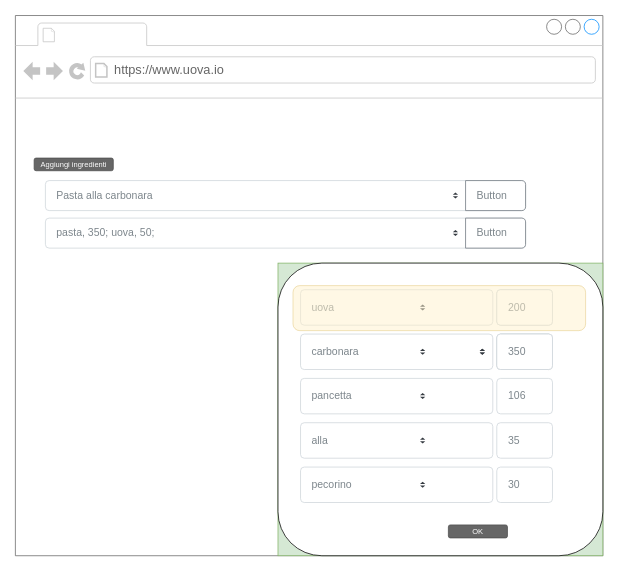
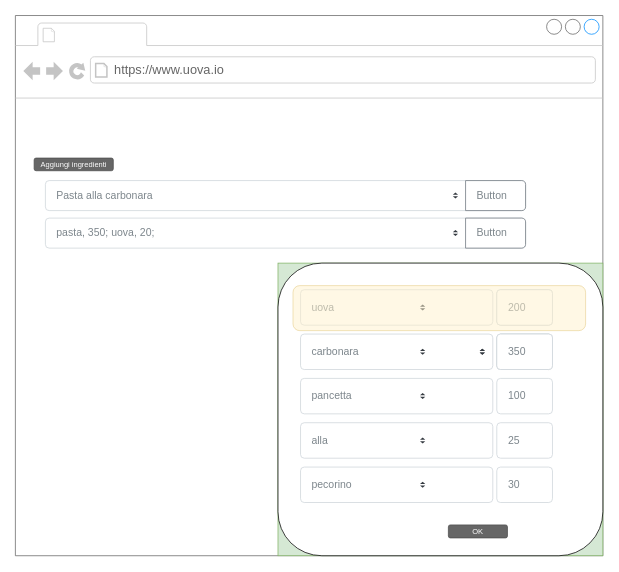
  <mxCell id="0" />
  <mxCell id="1" parent="0" />
  <mxCell id="2" value="" style="strokeWidth=1;shadow=0;dashed=0;align=center;html=1;shape=mxgraph.mockup.containers.browserWindow;rSize=0;strokeColor=#666666;strokeColor2=#008cff;strokeColor3=#c4c4c4;mainText=,;recursiveResize=0;" vertex="1" parent="1"><mxGeometry x="20" y="20" width="783" height="720" as="geometry" /></mxCell>
  <mxCell id="3" value="https://www.uova.io" style="strokeWidth=1;shadow=0;dashed=0;align=center;html=1;shape=mxgraph.mockup.containers.anchor;rSize=0;fontSize=17;fontColor=#666666;align=left;" vertex="1" parent="2"><mxGeometry x="130" y="60" width="250" height="26" as="geometry" /></mxCell>
  <mxCell id="4" value="Pasta alla carbonara" style="html=1;shadow=0;dashed=0;shape=mxgraph.bootstrap.rrect;rSize=5;strokeColor=#CED4DA;html=1;whiteSpace=wrap;fillColor=#FFFFFF;fontColor=#7D868C;align=left;spacing=15;fontSize=14;" vertex="1" parent="2"><mxGeometry x="40" y="220" width="640" height="40" as="geometry" /></mxCell>
  <mxCell id="5" value="" style="shape=triangle;direction=south;fillColor=#343A40;strokeColor=none;perimeter=none;" vertex="1" parent="4"><mxGeometry x="1" y="0.5" width="7" height="3" relative="1" as="geometry"><mxPoint x="-97" y="1" as="offset" /></mxGeometry></mxCell>
  <mxCell id="6" value="" style="shape=triangle;direction=north;fillColor=#343A40;strokeColor=none;perimeter=none;" vertex="1" parent="4"><mxGeometry x="1" y="0.5" width="7" height="3" relative="1" as="geometry"><mxPoint x="-97" y="-4" as="offset" /></mxGeometry></mxCell>
  <mxCell id="7" value="Button" style="html=1;shadow=0;dashed=0;shape=mxgraph.bootstrap.rightButton;strokeColor=#6C757D;gradientColor=inherit;fontColor=inherit;fillColor=#ffffff;rSize=5;perimeter=none;whiteSpace=wrap;resizeHeight=1;fontSize=14;align=left;spacing=15;" vertex="1" parent="4"><mxGeometry x="1" width="80" height="40" relative="1" as="geometry"><mxPoint x="-80" as="offset" /></mxGeometry></mxCell>
- <mxCell id="8" value="pasta, 350; uova, 50;" style="html=1;shadow=0;dashed=0;shape=mxgraph.bootstrap.rrect;rSize=5;strokeColor=#CED4DA;html=1;whiteSpace=wrap;fillColor=#FFFFFF;fontColor=#7D868C;align=left;spacing=15;fontSize=14;" vertex="1" parent="2"><mxGeometry x="40" y="270" width="640" height="40" as="geometry" /></mxCell>
+ <mxCell id="8" value="pasta, 350; uova, 20;" style="html=1;shadow=0;dashed=0;shape=mxgraph.bootstrap.rrect;rSize=5;strokeColor=#CED4DA;html=1;whiteSpace=wrap;fillColor=#FFFFFF;fontColor=#7D868C;align=left;spacing=15;fontSize=14;" vertex="1" parent="2"><mxGeometry x="40" y="270" width="640" height="40" as="geometry" /></mxCell>
  <mxCell id="9" value="" style="shape=triangle;direction=south;fillColor=#343A40;strokeColor=none;perimeter=none;" vertex="1" parent="8"><mxGeometry x="1" y="0.5" width="7" height="3" relative="1" as="geometry"><mxPoint x="-97" y="1" as="offset" /></mxGeometry></mxCell>
  <mxCell id="10" value="" style="shape=triangle;direction=north;fillColor=#343A40;strokeColor=none;perimeter=none;" vertex="1" parent="8"><mxGeometry x="1" y="0.5" width="7" height="3" relative="1" as="geometry"><mxPoint x="-97" y="-4" as="offset" /></mxGeometry></mxCell>
  <mxCell id="11" value="Button" style="html=1;shadow=0;dashed=0;shape=mxgraph.bootstrap.rightButton;strokeColor=#6C757D;gradientColor=inherit;fontColor=inherit;fillColor=#ffffff;rSize=5;perimeter=none;whiteSpace=wrap;resizeHeight=1;fontSize=14;align=left;spacing=15;" vertex="1" parent="8"><mxGeometry x="1" width="80" height="40" relative="1" as="geometry"><mxPoint x="-80" as="offset" /></mxGeometry></mxCell>
  <mxCell id="12" value="Aggiungi ingredienti" style="rounded=1;html=1;shadow=0;dashed=0;whiteSpace=wrap;fontSize=10;fillColor=#666666;align=center;strokeColor=#4D4D4D;fontColor=#ffffff;" vertex="1" parent="2"><mxGeometry x="25" y="190" width="105.5" height="16.88" as="geometry" /></mxCell>
  <mxCell id="13" value="" style="group;fillColor=#d5e8d4;strokeColor=#82b366;" vertex="1" connectable="0" parent="2"><mxGeometry x="350" y="330" width="433" height="390" as="geometry" /></mxCell>
  <mxCell id="14" value="" style="rounded=1;whiteSpace=wrap;html=1;" vertex="1" parent="13"><mxGeometry width="433" height="390.0" as="geometry" /></mxCell>
  <mxCell id="15" value="uova" style="html=1;shadow=0;dashed=0;shape=mxgraph.bootstrap.rrect;rSize=5;strokeColor=#CED4DA;html=1;whiteSpace=wrap;fillColor=#FFFFFF;fontColor=#7D868C;align=left;spacing=15;fontSize=14;" vertex="1" parent="13"><mxGeometry x="30.045" y="35.455" width="256.265" height="47.273" as="geometry" /></mxCell>
  <mxCell id="16" value="" style="shape=triangle;direction=south;fillColor=#343A40;strokeColor=none;perimeter=none;" vertex="1" parent="15"><mxGeometry x="1" y="0.5" width="7" height="3" relative="1" as="geometry"><mxPoint x="-97" y="1" as="offset" /></mxGeometry></mxCell>
  <mxCell id="17" value="" style="shape=triangle;direction=north;fillColor=#343A40;strokeColor=none;perimeter=none;" vertex="1" parent="15"><mxGeometry x="1" y="0.5" width="7" height="3" relative="1" as="geometry"><mxPoint x="-97" y="-4" as="offset" /></mxGeometry></mxCell>
  <mxCell id="18" value="200" style="html=1;shadow=0;dashed=0;shape=mxgraph.bootstrap.rrect;rSize=5;strokeColor=#CED4DA;html=1;whiteSpace=wrap;fillColor=#FFFFFF;fontColor=#7D868C;align=left;spacing=15;fontSize=14;" vertex="1" parent="13"><mxGeometry x="291.612" y="35.455" width="74.229" height="47.273" as="geometry" /></mxCell>
  <mxCell id="19" value="350" style="html=1;shadow=0;dashed=0;shape=mxgraph.bootstrap.rrect;rSize=5;strokeColor=#CED4DA;html=1;whiteSpace=wrap;fillColor=#FFFFFF;fontColor=#7D868C;align=left;spacing=15;fontSize=14;" vertex="1" parent="13"><mxGeometry x="291.612" y="94.545" width="74.229" height="47.273" as="geometry" /></mxCell>
  <mxCell id="20" value="" style="shape=triangle;direction=south;fillColor=#343A40;strokeColor=none;perimeter=none;" vertex="1" parent="19"><mxGeometry x="1" y="0.5" width="7" height="3" relative="1" as="geometry"><mxPoint x="-97" y="1" as="offset" /></mxGeometry></mxCell>
  <mxCell id="21" value="" style="shape=triangle;direction=north;fillColor=#343A40;strokeColor=none;perimeter=none;" vertex="1" parent="19"><mxGeometry x="1" y="0.5" width="7" height="3" relative="1" as="geometry"><mxPoint x="-97" y="-4" as="offset" /></mxGeometry></mxCell>
  <mxCell id="22" value="carbonara" style="html=1;shadow=0;dashed=0;shape=mxgraph.bootstrap.rrect;rSize=5;strokeColor=#CED4DA;html=1;whiteSpace=wrap;fillColor=#FFFFFF;fontColor=#7D868C;align=left;spacing=15;fontSize=14;" vertex="1" parent="13"><mxGeometry x="30.045" y="94.545" width="256.265" height="47.273" as="geometry" /></mxCell>
  <mxCell id="23" value="" style="shape=triangle;direction=south;fillColor=#343A40;strokeColor=none;perimeter=none;" vertex="1" parent="22"><mxGeometry x="1" y="0.5" width="7" height="3" relative="1" as="geometry"><mxPoint x="-97" y="1" as="offset" /></mxGeometry></mxCell>
  <mxCell id="24" value="" style="shape=triangle;direction=north;fillColor=#343A40;strokeColor=none;perimeter=none;" vertex="1" parent="22"><mxGeometry x="1" y="0.5" width="7" height="3" relative="1" as="geometry"><mxPoint x="-97" y="-4" as="offset" /></mxGeometry></mxCell>
- <mxCell id="25" value="106" style="html=1;shadow=0;dashed=0;shape=mxgraph.bootstrap.rrect;rSize=5;strokeColor=#CED4DA;html=1;whiteSpace=wrap;fillColor=#FFFFFF;fontColor=#7D868C;align=left;spacing=15;fontSize=14;" vertex="1" parent="13"><mxGeometry x="291.612" y="153.636" width="74.229" height="47.273" as="geometry" /></mxCell>
+ <mxCell id="25" value="100" style="html=1;shadow=0;dashed=0;shape=mxgraph.bootstrap.rrect;rSize=5;strokeColor=#CED4DA;html=1;whiteSpace=wrap;fillColor=#FFFFFF;fontColor=#7D868C;align=left;spacing=15;fontSize=14;" vertex="1" parent="13"><mxGeometry x="291.612" y="153.636" width="74.229" height="47.273" as="geometry" /></mxCell>
  <mxCell id="26" value="" style="shape=triangle;direction=south;fillColor=#343A40;strokeColor=none;perimeter=none;" vertex="1" parent="25"><mxGeometry x="1" y="0.5" width="7" height="3" relative="1" as="geometry"><mxPoint x="-97" y="1" as="offset" /></mxGeometry></mxCell>
  <mxCell id="27" value="" style="shape=triangle;direction=north;fillColor=#343A40;strokeColor=none;perimeter=none;" vertex="1" parent="25"><mxGeometry x="1" y="0.5" width="7" height="3" relative="1" as="geometry"><mxPoint x="-97" y="-4" as="offset" /></mxGeometry></mxCell>
  <mxCell id="28" value="200" style="html=1;shadow=0;dashed=0;shape=mxgraph.bootstrap.rrect;rSize=5;strokeColor=#CED4DA;html=1;whiteSpace=wrap;fillColor=#FFFFFF;fontColor=#7D868C;align=left;spacing=15;fontSize=14;" vertex="1" parent="25"><mxGeometry y="-118.182" width="74.229" height="47.273" as="geometry" /></mxCell>
  <mxCell id="29" value="350" style="html=1;shadow=0;dashed=0;shape=mxgraph.bootstrap.rrect;rSize=5;strokeColor=#CED4DA;html=1;whiteSpace=wrap;fillColor=#FFFFFF;fontColor=#7D868C;align=left;spacing=15;fontSize=14;" vertex="1" parent="25"><mxGeometry y="-59.091" width="74.229" height="47.273" as="geometry" /></mxCell>
  <mxCell id="30" value="" style="shape=triangle;direction=south;fillColor=#343A40;strokeColor=none;perimeter=none;" vertex="1" parent="29"><mxGeometry x="1" y="0.5" width="7" height="3" relative="1" as="geometry"><mxPoint x="-97" y="1" as="offset" /></mxGeometry></mxCell>
  <mxCell id="31" value="" style="shape=triangle;direction=north;fillColor=#343A40;strokeColor=none;perimeter=none;" vertex="1" parent="29"><mxGeometry x="1" y="0.5" width="7" height="3" relative="1" as="geometry"><mxPoint x="-97" y="-4" as="offset" /></mxGeometry></mxCell>
  <mxCell id="32" value="200" style="html=1;shadow=0;dashed=0;shape=mxgraph.bootstrap.rrect;rSize=5;strokeColor=#CED4DA;html=1;whiteSpace=wrap;fillColor=#FFFFFF;fontColor=#7D868C;align=left;spacing=15;fontSize=14;" vertex="1" parent="25"><mxGeometry y="-118.182" width="74.229" height="47.273" as="geometry" /></mxCell>
  <mxCell id="33" value="350" style="html=1;shadow=0;dashed=0;shape=mxgraph.bootstrap.rrect;rSize=5;strokeColor=#CED4DA;html=1;whiteSpace=wrap;fillColor=#FFFFFF;fontColor=#7D868C;align=left;spacing=15;fontSize=14;" vertex="1" parent="25"><mxGeometry y="-59.091" width="74.229" height="47.273" as="geometry" /></mxCell>
  <mxCell id="34" value="" style="shape=triangle;direction=south;fillColor=#343A40;strokeColor=none;perimeter=none;" vertex="1" parent="33"><mxGeometry x="1" y="0.5" width="7" height="3" relative="1" as="geometry"><mxPoint x="-97" y="1" as="offset" /></mxGeometry></mxCell>
  <mxCell id="35" value="" style="shape=triangle;direction=north;fillColor=#343A40;strokeColor=none;perimeter=none;" vertex="1" parent="33"><mxGeometry x="1" y="0.5" width="7" height="3" relative="1" as="geometry"><mxPoint x="-97" y="-4" as="offset" /></mxGeometry></mxCell>
  <mxCell id="36" value="pancetta" style="html=1;shadow=0;dashed=0;shape=mxgraph.bootstrap.rrect;rSize=5;strokeColor=#CED4DA;html=1;whiteSpace=wrap;fillColor=#FFFFFF;fontColor=#7D868C;align=left;spacing=15;fontSize=14;" vertex="1" parent="13"><mxGeometry x="30.045" y="153.636" width="256.265" height="47.273" as="geometry" /></mxCell>
  <mxCell id="37" value="" style="shape=triangle;direction=south;fillColor=#343A40;strokeColor=none;perimeter=none;" vertex="1" parent="36"><mxGeometry x="1" y="0.5" width="7" height="3" relative="1" as="geometry"><mxPoint x="-97" y="1" as="offset" /></mxGeometry></mxCell>
  <mxCell id="38" value="" style="shape=triangle;direction=north;fillColor=#343A40;strokeColor=none;perimeter=none;" vertex="1" parent="36"><mxGeometry x="1" y="0.5" width="7" height="3" relative="1" as="geometry"><mxPoint x="-97" y="-4" as="offset" /></mxGeometry></mxCell>
- <mxCell id="39" value="35" style="html=1;shadow=0;dashed=0;shape=mxgraph.bootstrap.rrect;rSize=5;strokeColor=#CED4DA;html=1;whiteSpace=wrap;fillColor=#FFFFFF;fontColor=#7D868C;align=left;spacing=15;fontSize=14;" vertex="1" parent="13"><mxGeometry x="291.612" y="212.727" width="74.229" height="47.273" as="geometry" /></mxCell>
+ <mxCell id="39" value="25" style="html=1;shadow=0;dashed=0;shape=mxgraph.bootstrap.rrect;rSize=5;strokeColor=#CED4DA;html=1;whiteSpace=wrap;fillColor=#FFFFFF;fontColor=#7D868C;align=left;spacing=15;fontSize=14;" vertex="1" parent="13"><mxGeometry x="291.612" y="212.727" width="74.229" height="47.273" as="geometry" /></mxCell>
  <mxCell id="40" value="" style="shape=triangle;direction=south;fillColor=#343A40;strokeColor=none;perimeter=none;" vertex="1" parent="39"><mxGeometry x="1" y="0.5" width="7" height="3" relative="1" as="geometry"><mxPoint x="-97" y="1" as="offset" /></mxGeometry></mxCell>
  <mxCell id="41" value="" style="shape=triangle;direction=north;fillColor=#343A40;strokeColor=none;perimeter=none;" vertex="1" parent="39"><mxGeometry x="1" y="0.5" width="7" height="3" relative="1" as="geometry"><mxPoint x="-97" y="-4" as="offset" /></mxGeometry></mxCell>
  <mxCell id="42" value="alla" style="html=1;shadow=0;dashed=0;shape=mxgraph.bootstrap.rrect;rSize=5;strokeColor=#CED4DA;html=1;whiteSpace=wrap;fillColor=#FFFFFF;fontColor=#7D868C;align=left;spacing=15;fontSize=14;" vertex="1" parent="13"><mxGeometry x="30.045" y="212.727" width="256.265" height="47.273" as="geometry" /></mxCell>
  <mxCell id="43" value="" style="shape=triangle;direction=south;fillColor=#343A40;strokeColor=none;perimeter=none;" vertex="1" parent="42"><mxGeometry x="1" y="0.5" width="7" height="3" relative="1" as="geometry"><mxPoint x="-97" y="1" as="offset" /></mxGeometry></mxCell>
  <mxCell id="44" value="" style="shape=triangle;direction=north;fillColor=#343A40;strokeColor=none;perimeter=none;" vertex="1" parent="42"><mxGeometry x="1" y="0.5" width="7" height="3" relative="1" as="geometry"><mxPoint x="-97" y="-4" as="offset" /></mxGeometry></mxCell>
  <mxCell id="45" value="30" style="html=1;shadow=0;dashed=0;shape=mxgraph.bootstrap.rrect;rSize=5;strokeColor=#CED4DA;html=1;whiteSpace=wrap;fillColor=#FFFFFF;fontColor=#7D868C;align=left;spacing=15;fontSize=14;" vertex="1" parent="13"><mxGeometry x="291.612" y="271.818" width="74.229" height="47.273" as="geometry" /></mxCell>
  <mxCell id="46" value="" style="shape=triangle;direction=south;fillColor=#343A40;strokeColor=none;perimeter=none;" vertex="1" parent="45"><mxGeometry x="1" y="0.5" width="7" height="3" relative="1" as="geometry"><mxPoint x="-97" y="1" as="offset" /></mxGeometry></mxCell>
  <mxCell id="47" value="" style="shape=triangle;direction=north;fillColor=#343A40;strokeColor=none;perimeter=none;" vertex="1" parent="45"><mxGeometry x="1" y="0.5" width="7" height="3" relative="1" as="geometry"><mxPoint x="-97" y="-4" as="offset" /></mxGeometry></mxCell>
  <mxCell id="48" value="pecorino" style="html=1;shadow=0;dashed=0;shape=mxgraph.bootstrap.rrect;rSize=5;strokeColor=#CED4DA;html=1;whiteSpace=wrap;fillColor=#FFFFFF;fontColor=#7D868C;align=left;spacing=15;fontSize=14;" vertex="1" parent="13"><mxGeometry x="30.045" y="271.818" width="256.265" height="47.273" as="geometry" /></mxCell>
  <mxCell id="49" value="" style="shape=triangle;direction=south;fillColor=#343A40;strokeColor=none;perimeter=none;" vertex="1" parent="48"><mxGeometry x="1" y="0.5" width="7" height="3" relative="1" as="geometry"><mxPoint x="-97" y="1" as="offset" /></mxGeometry></mxCell>
  <mxCell id="50" value="" style="shape=triangle;direction=north;fillColor=#343A40;strokeColor=none;perimeter=none;" vertex="1" parent="48"><mxGeometry x="1" y="0.5" width="7" height="3" relative="1" as="geometry"><mxPoint x="-97" y="-4" as="offset" /></mxGeometry></mxCell>
  <mxCell id="51" value="OK" style="rounded=1;html=1;shadow=0;dashed=0;whiteSpace=wrap;fontSize=10;fillColor=#666666;align=center;strokeColor=#4D4D4D;fontColor=#ffffff;" vertex="1" parent="13"><mxGeometry x="227.079" y="348.947" width="78.761" height="17.324" as="geometry" /></mxCell>
  <mxCell id="52" value="" style="rounded=1;whiteSpace=wrap;html=1;fillColor=#fff2cc;strokeColor=#d6b656;opacity=50;" vertex="1" parent="1"><mxGeometry x="390" y="380" width="390" height="60" as="geometry" /></mxCell>
